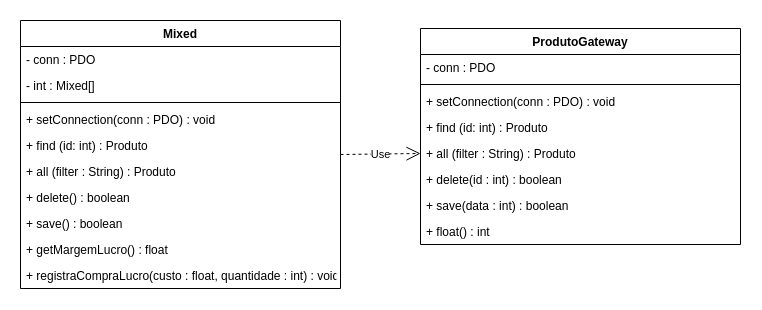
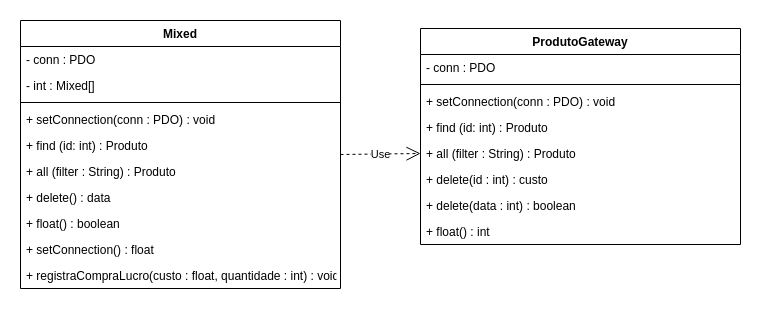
  <mxCell id="0" />
  <mxCell id="1" parent="0" />
  <mxCell id="2" value="Mixed" style="swimlane;fontStyle=1;align=center;verticalAlign=top;childLayout=stackLayout;horizontal=1;startSize=26;horizontalStack=0;resizeParent=1;resizeParentMax=0;resizeLast=0;collapsible=1;marginBottom=0;" vertex="1" parent="1"><mxGeometry x="20" y="20" width="320" height="268" as="geometry" /></mxCell>
  <mxCell id="3" value="- conn : PDO" style="text;strokeColor=none;fillColor=none;align=left;verticalAlign=top;spacingLeft=4;spacingRight=4;overflow=hidden;rotatable=0;points=[[0,0.5],[1,0.5]];portConstraint=eastwest;" vertex="1" parent="2"><mxGeometry y="26" width="320" height="26" as="geometry" /></mxCell>
  <mxCell id="4" value="- int : Mixed[]" style="text;strokeColor=none;fillColor=none;align=left;verticalAlign=top;spacingLeft=4;spacingRight=4;overflow=hidden;rotatable=0;points=[[0,0.5],[1,0.5]];portConstraint=eastwest;" vertex="1" parent="2"><mxGeometry y="52" width="320" height="26" as="geometry" /></mxCell>
  <mxCell id="5" value="" style="line;strokeWidth=1;fillColor=none;align=left;verticalAlign=middle;spacingTop=-1;spacingLeft=3;spacingRight=3;rotatable=0;labelPosition=right;points=[];portConstraint=eastwest;" vertex="1" parent="2"><mxGeometry y="78" width="320" height="8" as="geometry" /></mxCell>
  <mxCell id="6" value="+ setConnection(conn : PDO) : void" style="text;strokeColor=none;fillColor=none;align=left;verticalAlign=top;spacingLeft=4;spacingRight=4;overflow=hidden;rotatable=0;points=[[0,0.5],[1,0.5]];portConstraint=eastwest;" vertex="1" parent="2"><mxGeometry y="86" width="320" height="26" as="geometry" /></mxCell>
  <mxCell id="7" value="+ find (id: int) : Produto" style="text;strokeColor=none;fillColor=none;align=left;verticalAlign=top;spacingLeft=4;spacingRight=4;overflow=hidden;rotatable=0;points=[[0,0.5],[1,0.5]];portConstraint=eastwest;" vertex="1" parent="2"><mxGeometry y="112" width="320" height="26" as="geometry" /></mxCell>
  <mxCell id="8" value="+ all (filter : String) : Produto" style="text;strokeColor=none;fillColor=none;align=left;verticalAlign=top;spacingLeft=4;spacingRight=4;overflow=hidden;rotatable=0;points=[[0,0.5],[1,0.5]];portConstraint=eastwest;" vertex="1" parent="2"><mxGeometry y="138" width="320" height="26" as="geometry" /></mxCell>
- <mxCell id="9" value="+ delete() : boolean" style="text;strokeColor=none;fillColor=none;align=left;verticalAlign=top;spacingLeft=4;spacingRight=4;overflow=hidden;rotatable=0;points=[[0,0.5],[1,0.5]];portConstraint=eastwest;" vertex="1" parent="2"><mxGeometry y="164" width="320" height="26" as="geometry" /></mxCell>
- <mxCell id="10" value="+ save() : boolean" style="text;strokeColor=none;fillColor=none;align=left;verticalAlign=top;spacingLeft=4;spacingRight=4;overflow=hidden;rotatable=0;points=[[0,0.5],[1,0.5]];portConstraint=eastwest;" vertex="1" parent="2"><mxGeometry y="190" width="320" height="26" as="geometry" /></mxCell>
- <mxCell id="11" value="+ getMargemLucro() : float" style="text;strokeColor=none;fillColor=none;align=left;verticalAlign=top;spacingLeft=4;spacingRight=4;overflow=hidden;rotatable=0;points=[[0,0.5],[1,0.5]];portConstraint=eastwest;" vertex="1" parent="2"><mxGeometry y="216" width="320" height="26" as="geometry" /></mxCell>
+ <mxCell id="9" value="+ delete() : data" style="text;strokeColor=none;fillColor=none;align=left;verticalAlign=top;spacingLeft=4;spacingRight=4;overflow=hidden;rotatable=0;points=[[0,0.5],[1,0.5]];portConstraint=eastwest;" vertex="1" parent="2"><mxGeometry y="164" width="320" height="26" as="geometry" /></mxCell>
+ <mxCell id="10" value="+ float() : boolean" style="text;strokeColor=none;fillColor=none;align=left;verticalAlign=top;spacingLeft=4;spacingRight=4;overflow=hidden;rotatable=0;points=[[0,0.5],[1,0.5]];portConstraint=eastwest;" vertex="1" parent="2"><mxGeometry y="190" width="320" height="26" as="geometry" /></mxCell>
+ <mxCell id="11" value="+ setConnection() : float" style="text;strokeColor=none;fillColor=none;align=left;verticalAlign=top;spacingLeft=4;spacingRight=4;overflow=hidden;rotatable=0;points=[[0,0.5],[1,0.5]];portConstraint=eastwest;" vertex="1" parent="2"><mxGeometry y="216" width="320" height="26" as="geometry" /></mxCell>
  <mxCell id="12" value="+ registraCompraLucro(custo : float, quantidade : int) : void" style="text;strokeColor=none;fillColor=none;align=left;verticalAlign=top;spacingLeft=4;spacingRight=4;overflow=hidden;rotatable=0;points=[[0,0.5],[1,0.5]];portConstraint=eastwest;" vertex="1" parent="2"><mxGeometry y="242" width="320" height="26" as="geometry" /></mxCell>
  <mxCell id="13" value="ProdutoGateway" style="swimlane;fontStyle=1;align=center;verticalAlign=top;childLayout=stackLayout;horizontal=1;startSize=26;horizontalStack=0;resizeParent=1;resizeParentMax=0;resizeLast=0;collapsible=1;marginBottom=0;" vertex="1" parent="1"><mxGeometry x="420" y="28" width="320" height="216" as="geometry" /></mxCell>
  <mxCell id="14" value="- conn : PDO" style="text;strokeColor=none;fillColor=none;align=left;verticalAlign=top;spacingLeft=4;spacingRight=4;overflow=hidden;rotatable=0;points=[[0,0.5],[1,0.5]];portConstraint=eastwest;" vertex="1" parent="13"><mxGeometry y="26" width="320" height="26" as="geometry" /></mxCell>
  <mxCell id="15" value="" style="line;strokeWidth=1;fillColor=none;align=left;verticalAlign=middle;spacingTop=-1;spacingLeft=3;spacingRight=3;rotatable=0;labelPosition=right;points=[];portConstraint=eastwest;" vertex="1" parent="13"><mxGeometry y="52" width="320" height="8" as="geometry" /></mxCell>
  <mxCell id="16" value="+ setConnection(conn : PDO) : void" style="text;strokeColor=none;fillColor=none;align=left;verticalAlign=top;spacingLeft=4;spacingRight=4;overflow=hidden;rotatable=0;points=[[0,0.5],[1,0.5]];portConstraint=eastwest;" vertex="1" parent="13"><mxGeometry y="60" width="320" height="26" as="geometry" /></mxCell>
  <mxCell id="17" value="+ find (id: int) : Produto" style="text;strokeColor=none;fillColor=none;align=left;verticalAlign=top;spacingLeft=4;spacingRight=4;overflow=hidden;rotatable=0;points=[[0,0.5],[1,0.5]];portConstraint=eastwest;" vertex="1" parent="13"><mxGeometry y="86" width="320" height="26" as="geometry" /></mxCell>
  <mxCell id="18" value="+ all (filter : String) : Produto" style="text;strokeColor=none;fillColor=none;align=left;verticalAlign=top;spacingLeft=4;spacingRight=4;overflow=hidden;rotatable=0;points=[[0,0.5],[1,0.5]];portConstraint=eastwest;" vertex="1" parent="13"><mxGeometry y="112" width="320" height="26" as="geometry" /></mxCell>
- <mxCell id="19" value="+ delete(id : int) : boolean" style="text;strokeColor=none;fillColor=none;align=left;verticalAlign=top;spacingLeft=4;spacingRight=4;overflow=hidden;rotatable=0;points=[[0,0.5],[1,0.5]];portConstraint=eastwest;" vertex="1" parent="13"><mxGeometry y="138" width="320" height="26" as="geometry" /></mxCell>
- <mxCell id="20" value="+ save(data : int) : boolean" style="text;strokeColor=none;fillColor=none;align=left;verticalAlign=top;spacingLeft=4;spacingRight=4;overflow=hidden;rotatable=0;points=[[0,0.5],[1,0.5]];portConstraint=eastwest;" vertex="1" parent="13"><mxGeometry y="164" width="320" height="26" as="geometry" /></mxCell>
+ <mxCell id="19" value="+ delete(id : int) : custo" style="text;strokeColor=none;fillColor=none;align=left;verticalAlign=top;spacingLeft=4;spacingRight=4;overflow=hidden;rotatable=0;points=[[0,0.5],[1,0.5]];portConstraint=eastwest;" vertex="1" parent="13"><mxGeometry y="138" width="320" height="26" as="geometry" /></mxCell>
+ <mxCell id="20" value="+ delete(data : int) : boolean" style="text;strokeColor=none;fillColor=none;align=left;verticalAlign=top;spacingLeft=4;spacingRight=4;overflow=hidden;rotatable=0;points=[[0,0.5],[1,0.5]];portConstraint=eastwest;" vertex="1" parent="13"><mxGeometry y="164" width="320" height="26" as="geometry" /></mxCell>
  <mxCell id="21" value="+ float() : int" style="text;strokeColor=none;fillColor=none;align=left;verticalAlign=top;spacingLeft=4;spacingRight=4;overflow=hidden;rotatable=0;points=[[0,0.5],[1,0.5]];portConstraint=eastwest;" vertex="1" parent="13"><mxGeometry y="190" width="320" height="26" as="geometry" /></mxCell>
  <mxCell id="22" value="Use" style="endArrow=open;endSize=12;dashed=1;html=1;entryX=0;entryY=0.5;entryDx=0;entryDy=0;exitX=1;exitY=0.5;exitDx=0;exitDy=0;" edge="1" parent="1" source="2" target="18"><mxGeometry width="160" relative="1" as="geometry"><mxPoint x="20" y="318" as="sourcePoint" /><mxPoint x="180" y="318" as="targetPoint" /></mxGeometry></mxCell>
